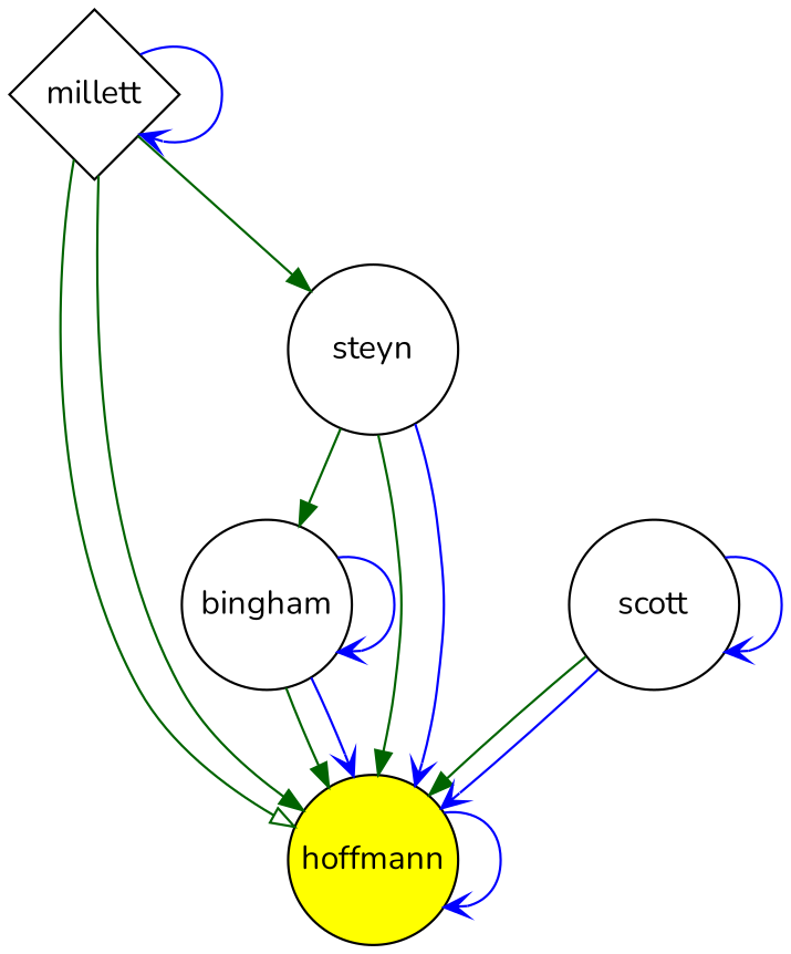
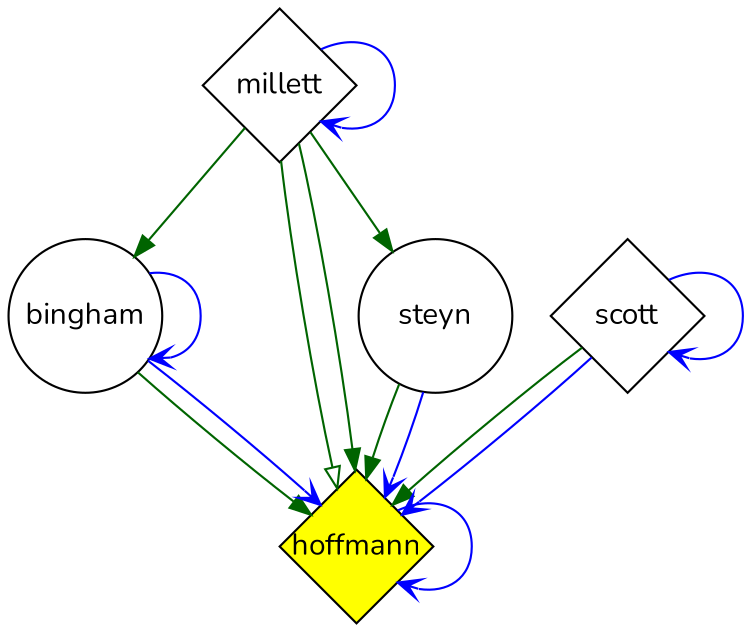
  digraph {
    fontname=Nunito
    node [fillcolor=white fixedsize=true fontname=Nunito shape=circle style=filled]
    edge [arrowhead=vee color=blue fontname=Nunito penwidth=1]
    bingham [height=1 width=1]
-   hoffmann [fillcolor=yellow height=1 width=1]
+   hoffmann [fillcolor=yellow height=1 shape=diamond width=1]
    steyn [height=1 width=1]
    millett [height=1 shape=diamond width=1]
-   scott [height=1 width=1]
+   scott [height=1 shape=diamond width=1]
    bingham -> bingham
    bingham -> hoffmann [arrowhead=normal color=darkgreen]
    bingham -> hoffmann
    hoffmann -> hoffmann
-   steyn -> bingham [arrowhead=normal color=darkgreen]
+   millett -> bingham [arrowhead=normal color=darkgreen]
    steyn -> hoffmann [arrowhead=normal color=darkgreen]
    steyn -> hoffmann
    millett -> hoffmann [arrowhead=onormal color=darkgreen]
    millett -> hoffmann [arrowhead=normal color=darkgreen]
    millett -> steyn [arrowhead=normal color=darkgreen]
    millett -> millett
    scott -> hoffmann [arrowhead=normal color=darkgreen]
    scott -> hoffmann
    scott -> scott
  }
